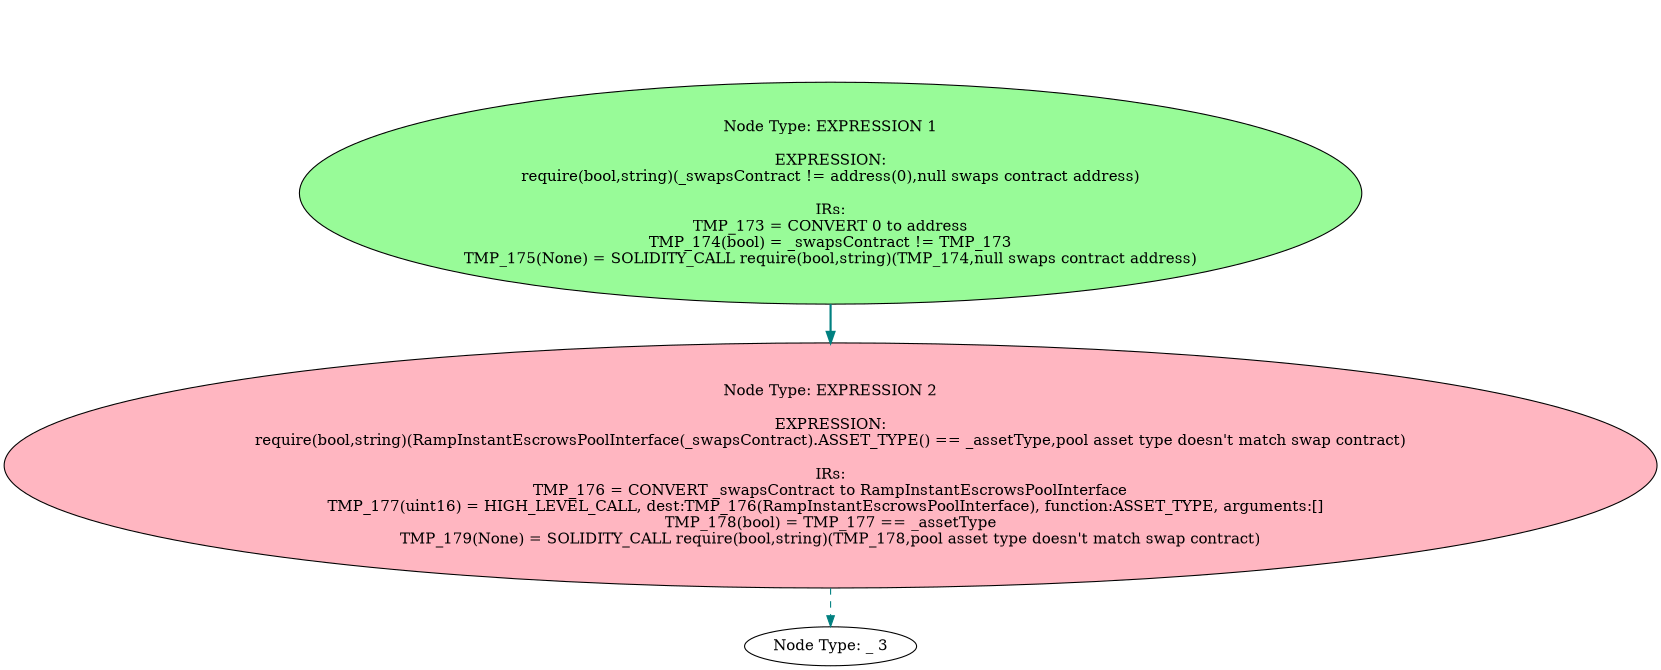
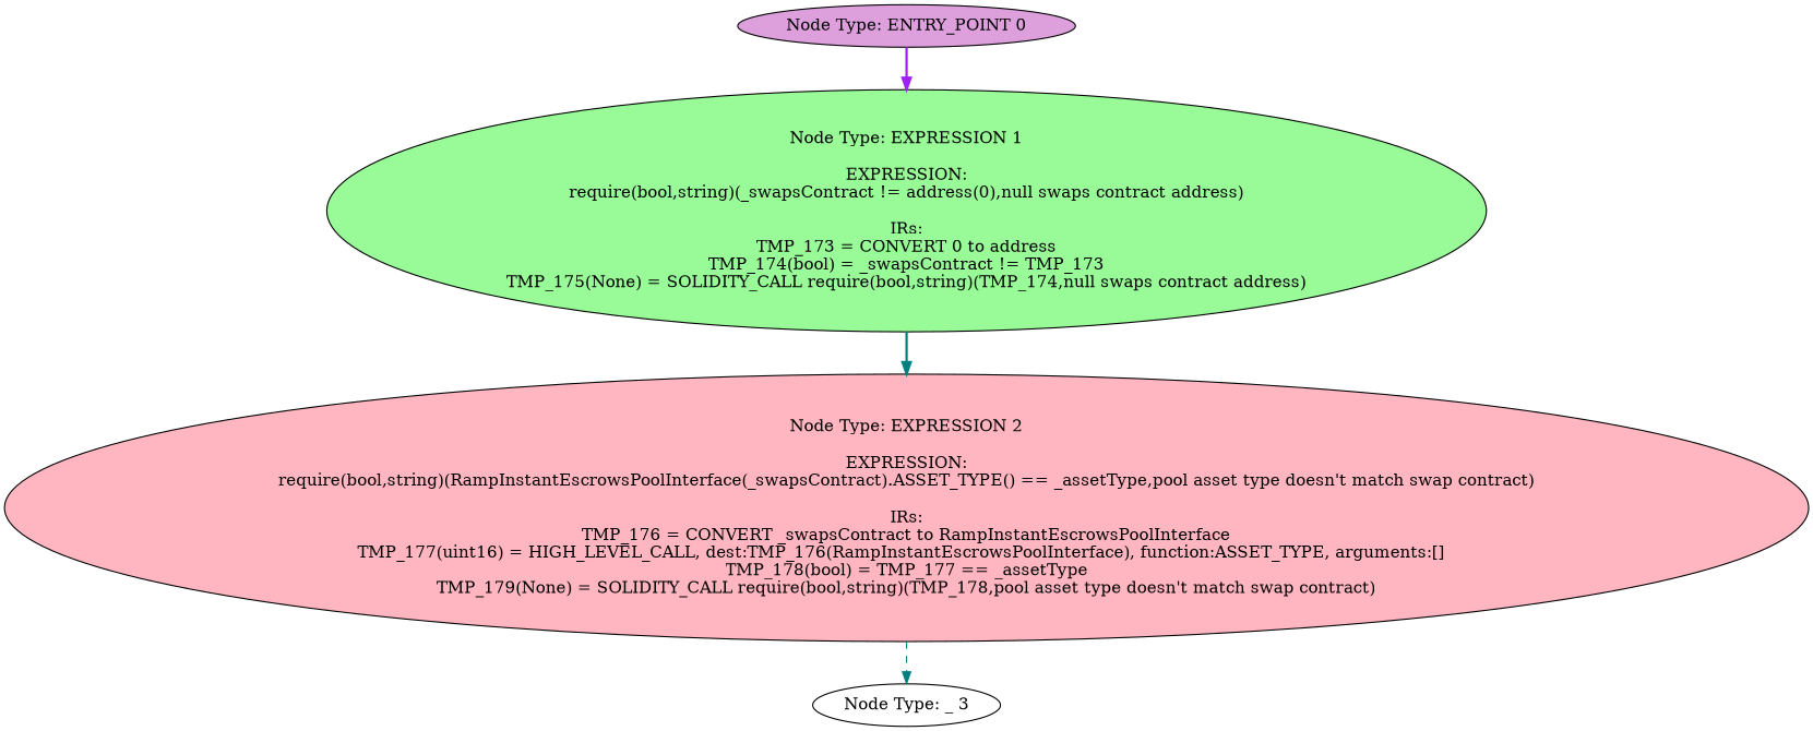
  digraph {
    node [style=filled]
    edge [color=teal style=bold]
+   n1 [label="Node Type: ENTRY_POINT 0\n" fillcolor=plum]
    n2 [label="Node Type: EXPRESSION 1\n\nEXPRESSION:\nrequire(bool,string)(_swapsContract != address(0),null swaps contract address)\n\nIRs:\nTMP_173 = CONVERT 0 to address\nTMP_174(bool) = _swapsContract != TMP_173\nTMP_175(None) = SOLIDITY_CALL require(bool,string)(TMP_174,null swaps contract address)" fillcolor=palegreen]
    n3 [label="Node Type: EXPRESSION 2\n\nEXPRESSION:\nrequire(bool,string)(RampInstantEscrowsPoolInterface(_swapsContract).ASSET_TYPE() == _assetType,pool asset type doesn't match swap contract)\n\nIRs:\nTMP_176 = CONVERT _swapsContract to RampInstantEscrowsPoolInterface\nTMP_177(uint16) = HIGH_LEVEL_CALL, dest:TMP_176(RampInstantEscrowsPoolInterface), function:ASSET_TYPE, arguments:[]  \nTMP_178(bool) = TMP_177 == _assetType\nTMP_179(None) = SOLIDITY_CALL require(bool,string)(TMP_178,pool asset type doesn't match swap contract)" fillcolor=lightpink]
    n4 [label="Node Type: _ 3\n" fillcolor=white]
+   n1 -> n2 [color=purple]
    n2 -> n3
    n3 -> n4 [style=dashed]
  }
